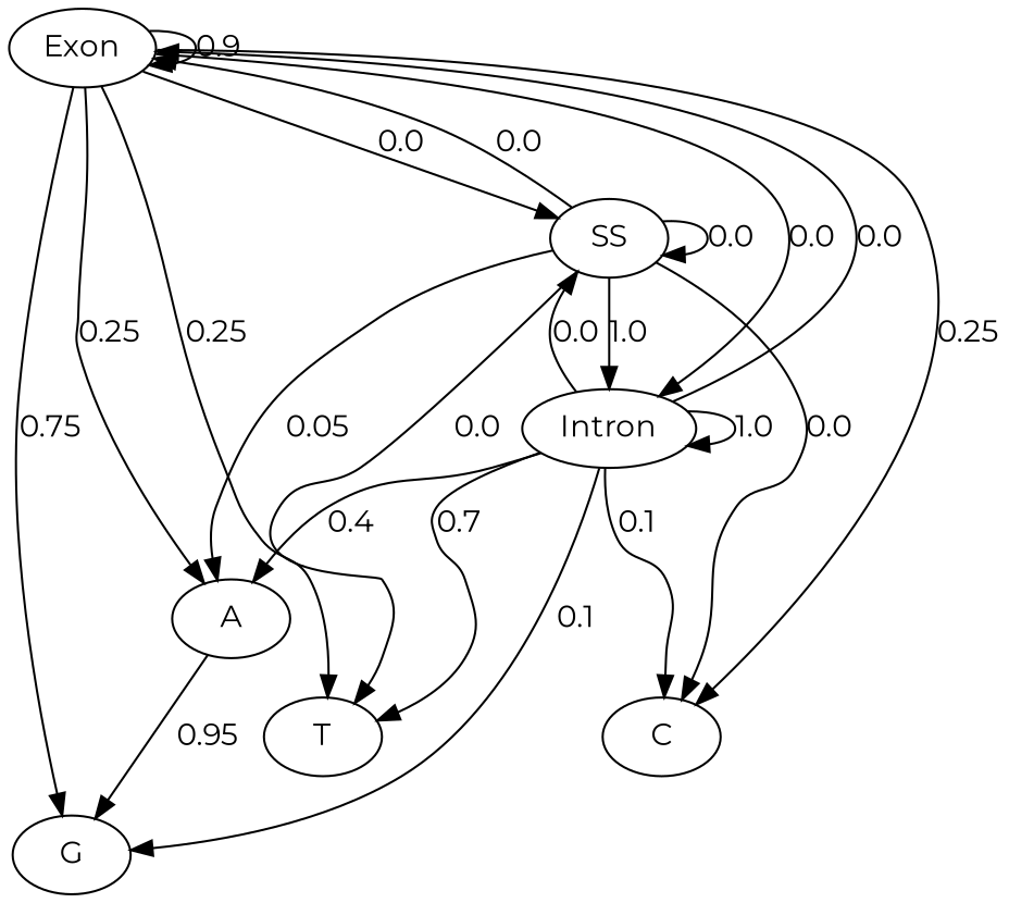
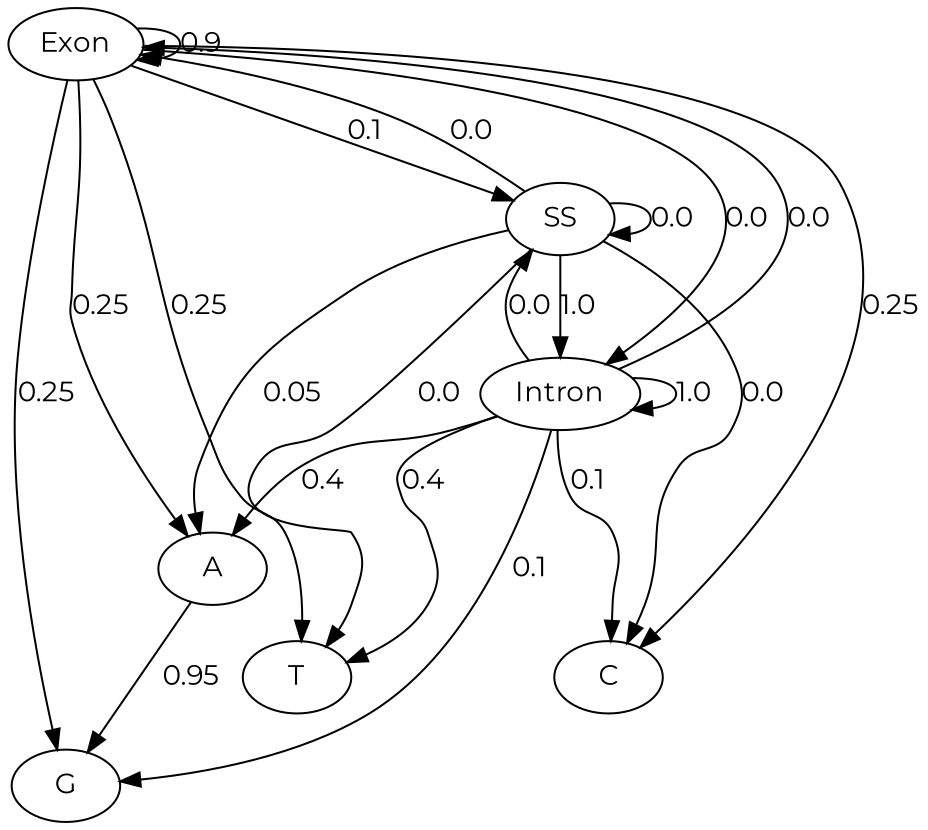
  digraph {
    fontname=Montserrat
    node [fontname=Montserrat]
    edge [fontname=Montserrat weight=0.0]
    Exon
    SS
    Intron
    A
    C
    G
    T
    Exon -> Exon [label=0.9 weight=0.9]
-   Exon -> SS [label=0.0 weight=0.1]
+   Exon -> SS [label=0.1 weight=0.1]
    Exon -> Intron [label=0.0]
    Exon -> A [label=0.25 weight=0.25]
    Exon -> C [label=0.25 weight=0.25]
-   Exon -> G [label=0.75 weight=0.25]
+   Exon -> G [label=0.25 weight=0.25]
    Exon -> T [label=0.25 weight=0.25]
    SS -> Exon [label=0.0]
    SS -> SS [label=0.0]
    SS -> Intron [label=1.0 weight=1.0]
    SS -> A [label=0.05 weight=0.05]
    SS -> C [label=0.0]
    SS -> T [label=0.0]
    Intron -> Exon [label=0.0]
    Intron -> SS [label=0.0]
    Intron -> Intron [label=1.0 weight=1.0]
    Intron -> A [label=0.4 weight=0.4]
    Intron -> C [label=0.1 weight=0.1]
    Intron -> G [label=0.1 weight=0.1]
-   Intron -> T [label=0.7 weight=0.4]
+   Intron -> T [label=0.4 weight=0.4]
    A -> G [label=0.95 weight=0.95]
  }
